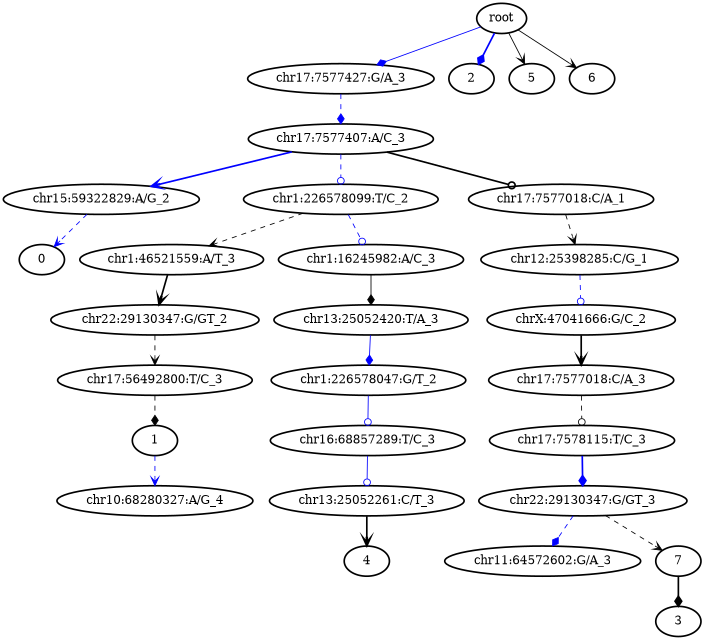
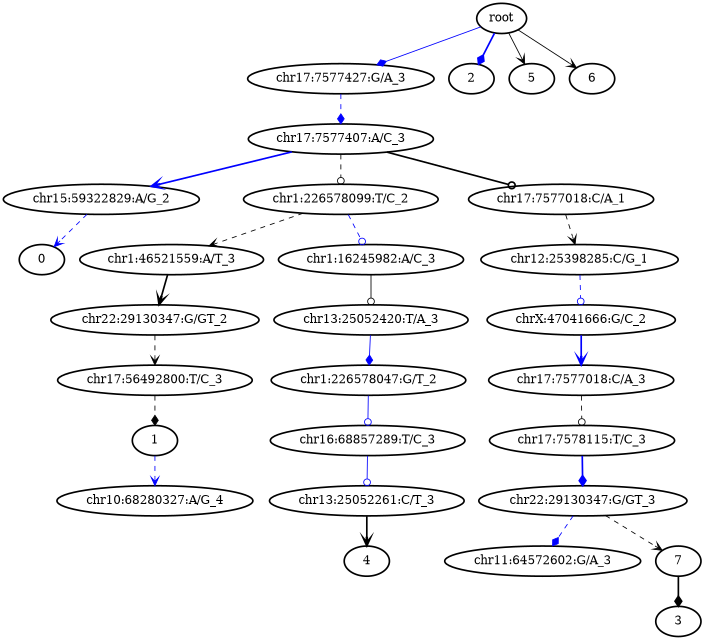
  digraph {
    rankdir=TB
    node [style=bold]
    edge [arrowhead=vee color=blue style=dashed]
    n1 [label=root]
    n2 [label="chr17:7577427:G/A_3"]
    n3 [label=2]
    n4 [label=5]
    n5 [label=6]
    n6 [label="chr17:7577407:A/C_3"]
    n7 [label="chr15:59322829:A/G_2"]
    n8 [label="chr1:226578099:T/C_2"]
    n9 [label="chr17:7577018:C/A_1"]
    n10 [label=0]
    n11 [label="chr1:46521559:A/T_3"]
    n12 [label="chr1:16245982:A/C_3"]
    n13 [label="chr12:25398285:C/G_1"]
    n14 [label="chr22:29130347:G/GT_2"]
    n15 [label="chr13:25052420:T/A_3"]
    n16 [label="chr17:56492800:T/C_3"]
    n17 [label=1]
    n18 [label="chr10:68280327:A/G_4"]
    n19 [label="chr11:64572602:G/A_3"]
    n20 [label=3]
    n21 [label="chr1:226578047:G/T_2"]
    n22 [label="chr16:68857289:T/C_3"]
    n23 [label="chr13:25052261:C/T_3"]
    n24 [label=4]
    n25 [label=7]
    n26 [label="chrX:47041666:G/C_2"]
    n27 [label="chr17:7577018:C/A_3"]
    n28 [label="chr17:7578115:T/C_3"]
    n29 [label="chr22:29130347:G/GT_3"]
    n1 -> n2 [arrowhead=diamond style=solid]
    n1 -> n3 [arrowhead=diamond style=bold]
    n1 -> n4 [color=black style=solid]
    n1 -> n5 [color=black style=solid]
    n2 -> n6 [arrowhead=diamond]
    n6 -> n7 [style=bold]
-   n6 -> n8 [arrowhead=odot]
+   n6 -> n8 [arrowhead=odot color=black]
    n6 -> n9 [arrowhead=odot color=black style=bold]
    n7 -> n10
    n8 -> n11 [color=black]
    n8 -> n12 [arrowhead=odot]
    n9 -> n13 [color=black]
    n11 -> n14 [color=black style=bold]
-   n12 -> n15 [arrowhead=diamond color=black style=solid]
+   n12 -> n15 [arrowhead=odot color=black style=solid]
    n13 -> n26 [arrowhead=odot]
    n14 -> n16 [color=black]
    n15 -> n21 [arrowhead=diamond style=solid]
    n16 -> n17 [arrowhead=diamond color=black]
    n17 -> n18
    n21 -> n22 [arrowhead=odot style=solid]
    n22 -> n23 [arrowhead=odot style=solid]
    n23 -> n24 [color=black style=bold]
    n25 -> n20 [arrowhead=diamond color=black style=bold]
-   n26 -> n27 [color=black style=bold]
+   n26 -> n27 [style=bold]
    n27 -> n28 [arrowhead=odot color=black]
    n28 -> n29 [arrowhead=diamond style=bold]
    n29 -> n19 [arrowhead=diamond]
    n29 -> n25 [color=black]
  }
